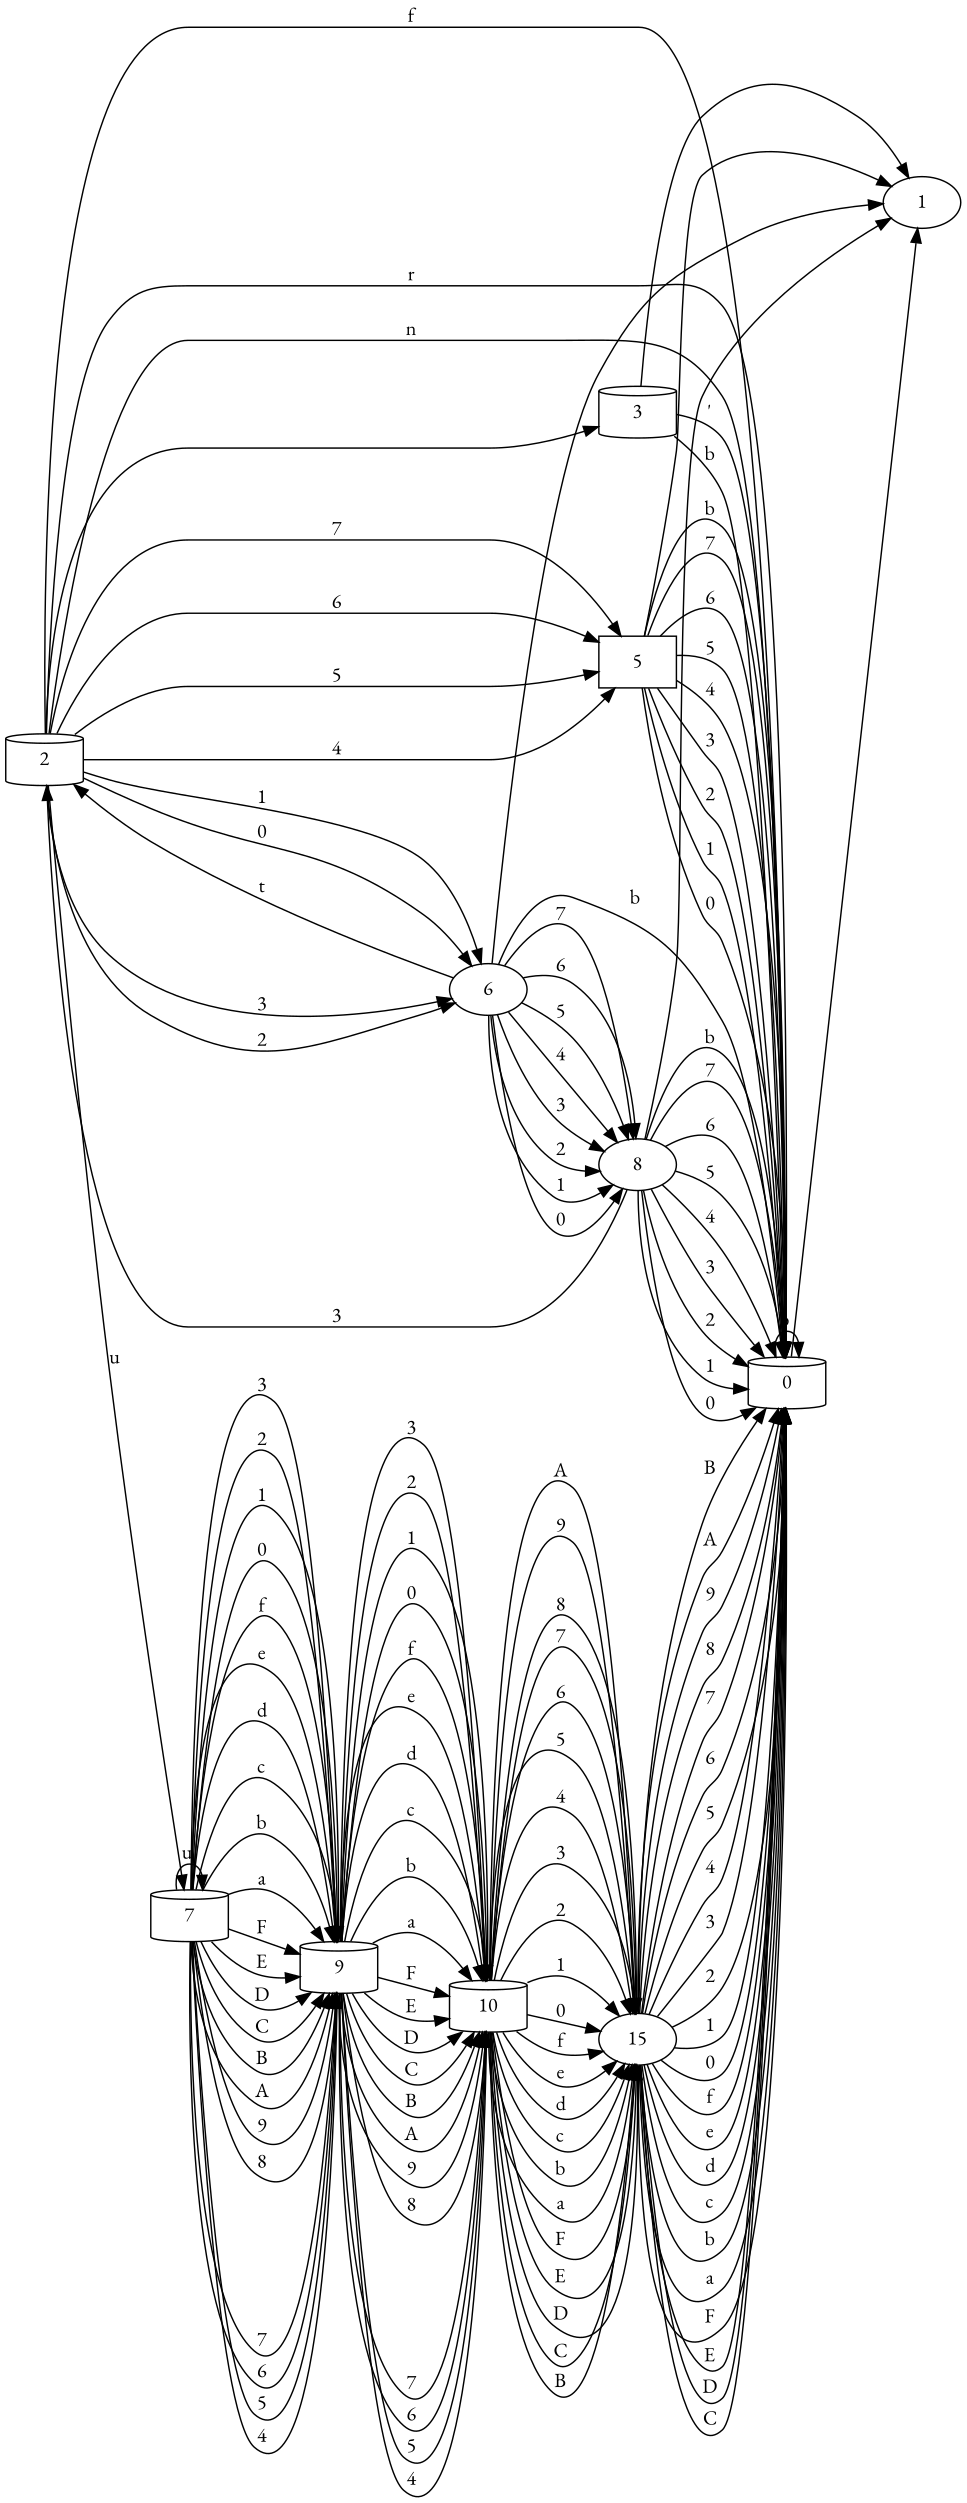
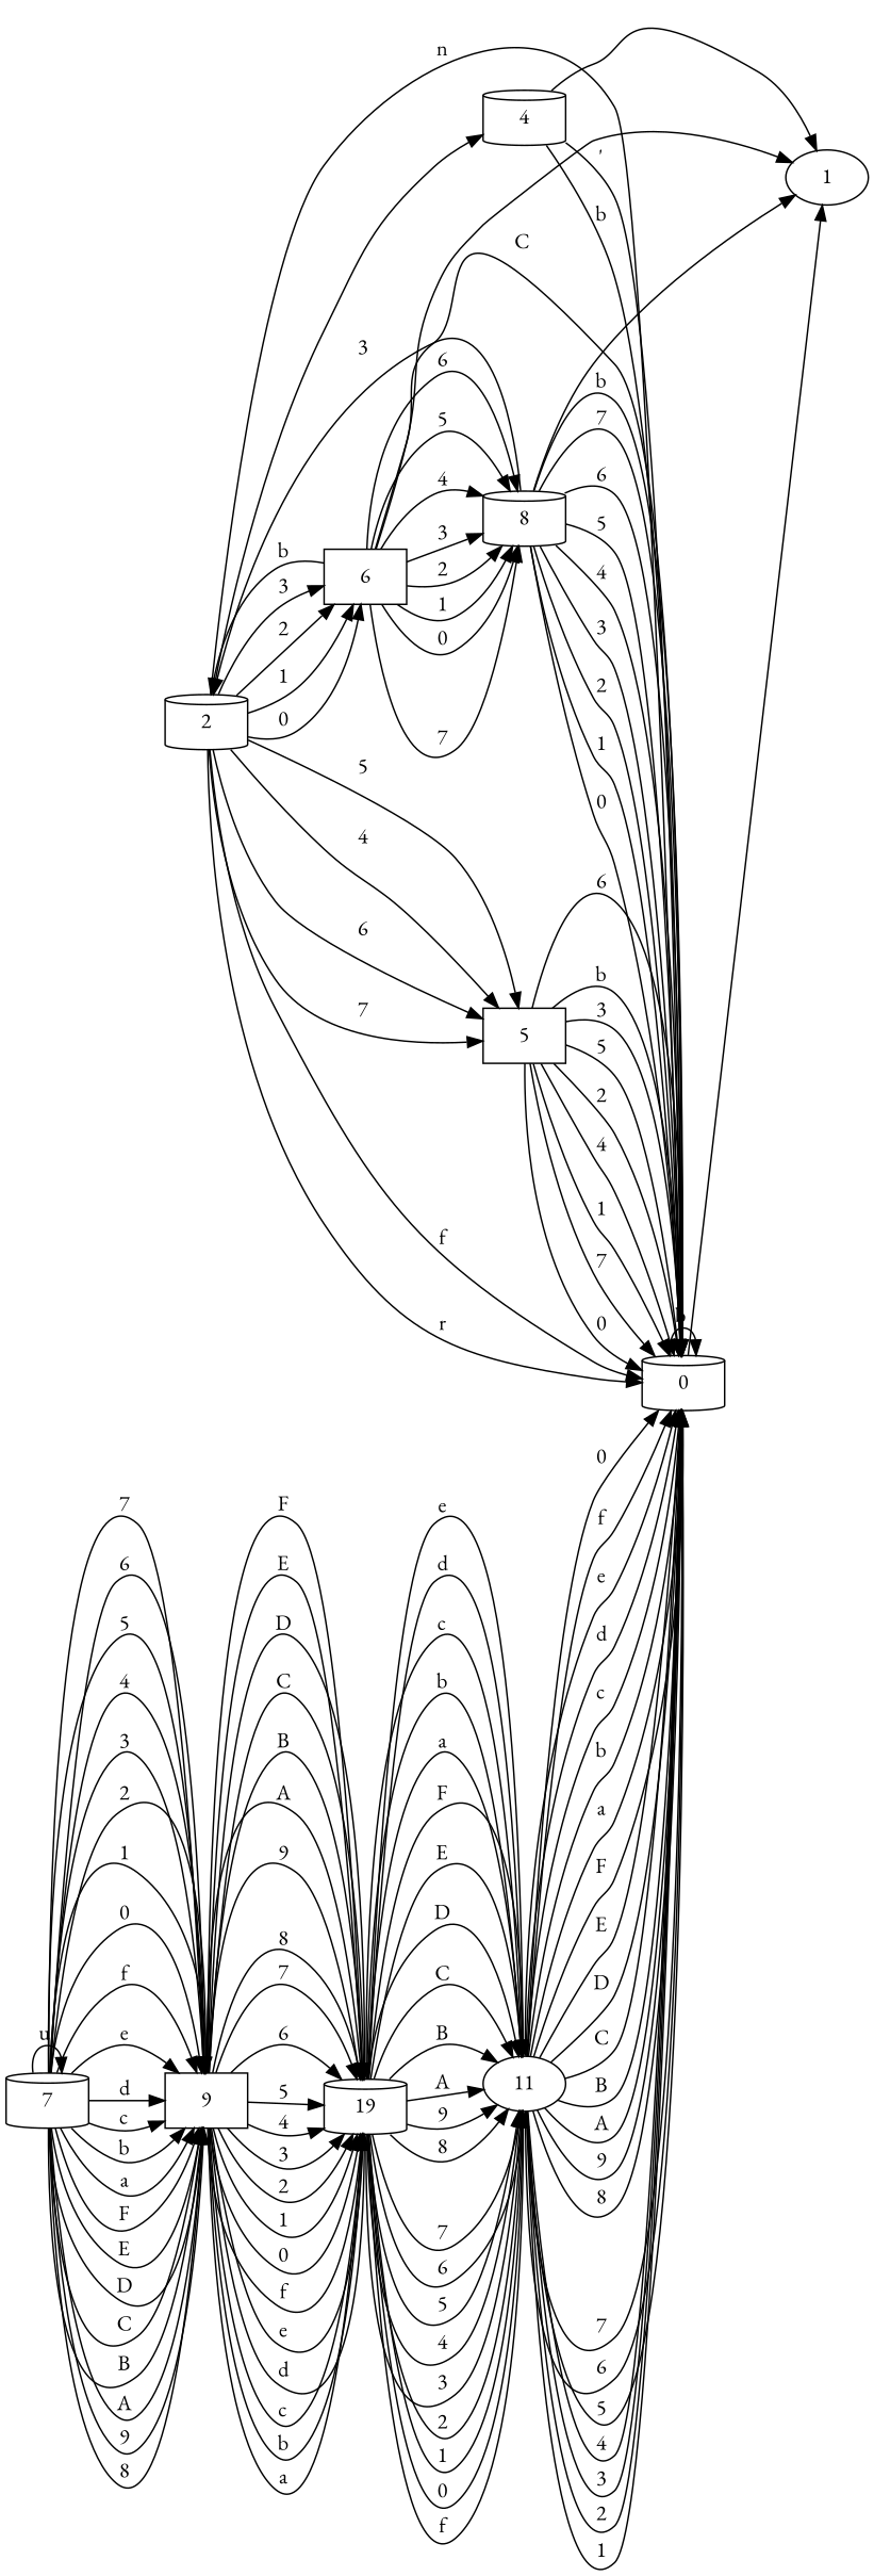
  digraph {
    fontname="EB Garamond"
    rankdir=LR
    node [fontname="EB Garamond" shape=cylinder]
    edge [fontname="EB Garamond"]
    0
    1 [shape=ellipse]
    2
-   4 [label=3]
+   4
    5 [shape=box]
-   6 [shape=ellipse]
+   6 [shape=box]
    7
-   8 [shape=ellipse]
-   9
-   10
-   11 [shape=ellipse label=15]
+   8
+   9 [shape=box]
+   10 [label=19]
+   11 [shape=ellipse]
    0 -> 0 [label="b "]
    0 -> 1 [label="\ "]
    2 -> 0 [label="f "]
    2 -> 0 [label="r "]
    2 -> 0 [label="n "]
    2 -> 4 [label="\ "]
    2 -> 5 [label="7 "]
    2 -> 5 [label="6 "]
    2 -> 5 [label="5 "]
    2 -> 5 [label="4 "]
    2 -> 6 [label="3 "]
    2 -> 6 [label="2 "]
    2 -> 6 [label="1 "]
    2 -> 6 [label="0 "]
-   2 -> 7 [label="u "]
    4 -> 0 [label="b "]
    4 -> 0 [label="' "]
    4 -> 1 [label="\ "]
    5 -> 0 [label="7 "]
    5 -> 0 [label="6 "]
    5 -> 0 [label="5 "]
    5 -> 0 [label="4 "]
    5 -> 0 [label="3 "]
    5 -> 0 [label="2 "]
    5 -> 0 [label="1 "]
    5 -> 0 [label="0 "]
    5 -> 0 [label="b "]
-   5 -> 1 [label="\ "]
-   6 -> 0 [label="b "]
+   6 -> 0 [label="C "]
    6 -> 1 [label="\ "]
-   6 -> 2 [label="t "]
+   6 -> 2 [label="b "]
    6 -> 8 [label="7 "]
    6 -> 8 [label="6 "]
    6 -> 8 [label="5 "]
    6 -> 8 [label="4 "]
    6 -> 8 [label="3 "]
    6 -> 8 [label="2 "]
    6 -> 8 [label="1 "]
    6 -> 8 [label="0 "]
    7 -> 7 [label="u "]
    7 -> 9 [label="7 "]
    7 -> 9 [label="6 "]
    7 -> 9 [label="5 "]
    7 -> 9 [label="4 "]
    7 -> 9 [label="3 "]
    7 -> 9 [label="2 "]
    7 -> 9 [label="1 "]
    7 -> 9 [label="0 "]
    7 -> 9 [label="f "]
    7 -> 9 [label="e "]
    7 -> 9 [label="d "]
    7 -> 9 [label="c "]
    7 -> 9 [label="b "]
    7 -> 9 [label="a "]
    7 -> 9 [label="F "]
    7 -> 9 [label="E "]
    7 -> 9 [label="D "]
    7 -> 9 [label="C "]
    7 -> 9 [label="B "]
    7 -> 9 [label="A "]
    7 -> 9 [label="9 "]
    7 -> 9 [label="8 "]
    8 -> 0 [label="7 "]
    8 -> 0 [label="6 "]
    8 -> 0 [label="5 "]
    8 -> 0 [label="4 "]
    8 -> 0 [label="3 "]
    8 -> 0 [label="2 "]
    8 -> 0 [label="1 "]
    8 -> 0 [label="0 "]
    8 -> 0 [label="b "]
    8 -> 1 [label="\ "]
    8 -> 2 [label="3 "]
    9 -> 10 [label="7 "]
    9 -> 10 [label="6 "]
    9 -> 10 [label="5 "]
    9 -> 10 [label="4 "]
    9 -> 10 [label="3 "]
    9 -> 10 [label="2 "]
    9 -> 10 [label="1 "]
    9 -> 10 [label="0 "]
    9 -> 10 [label="f "]
    9 -> 10 [label="e "]
    9 -> 10 [label="d "]
    9 -> 10 [label="c "]
    9 -> 10 [label="b "]
    9 -> 10 [label="a "]
    9 -> 10 [label="F "]
    9 -> 10 [label="E "]
    9 -> 10 [label="D "]
    9 -> 10 [label="C "]
    9 -> 10 [label="B "]
    9 -> 10 [label="A "]
    9 -> 10 [label="9 "]
    9 -> 10 [label="8 "]
    10 -> 11 [label="7 "]
    10 -> 11 [label="6 "]
    10 -> 11 [label="5 "]
    10 -> 11 [label="4 "]
    10 -> 11 [label="3 "]
    10 -> 11 [label="2 "]
    10 -> 11 [label="1 "]
    10 -> 11 [label="0 "]
    10 -> 11 [label="f "]
    10 -> 11 [label="e "]
    10 -> 11 [label="d "]
    10 -> 11 [label="c "]
    10 -> 11 [label="b "]
    10 -> 11 [label="a "]
    10 -> 11 [label="F "]
    10 -> 11 [label="E "]
    10 -> 11 [label="D "]
    10 -> 11 [label="C "]
    10 -> 11 [label="B "]
    10 -> 11 [label="A "]
    10 -> 11 [label="9 "]
    10 -> 11 [label="8 "]
    11 -> 0 [label="7 "]
    11 -> 0 [label="6 "]
    11 -> 0 [label="5 "]
    11 -> 0 [label="4 "]
    11 -> 0 [label="3 "]
    11 -> 0 [label="2 "]
    11 -> 0 [label="1 "]
    11 -> 0 [label="0 "]
    11 -> 0 [label="f "]
    11 -> 0 [label="e "]
    11 -> 0 [label="d "]
    11 -> 0 [label="c "]
    11 -> 0 [label="b "]
    11 -> 0 [label="a "]
    11 -> 0 [label="F "]
    11 -> 0 [label="E "]
    11 -> 0 [label="D "]
    11 -> 0 [label="C "]
    11 -> 0 [label="B "]
    11 -> 0 [label="A "]
    11 -> 0 [label="9 "]
    11 -> 0 [label="8 "]
  }
